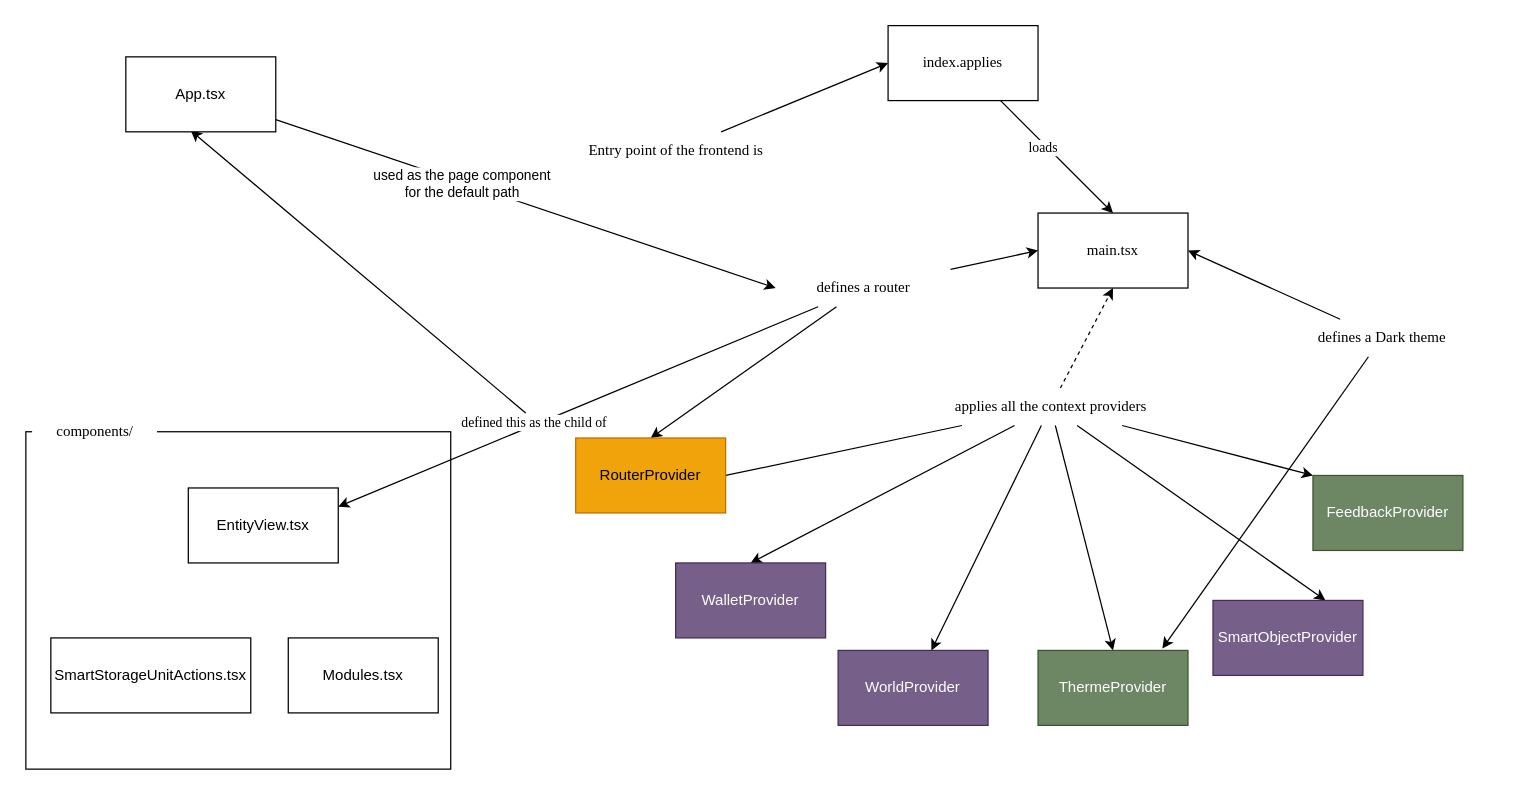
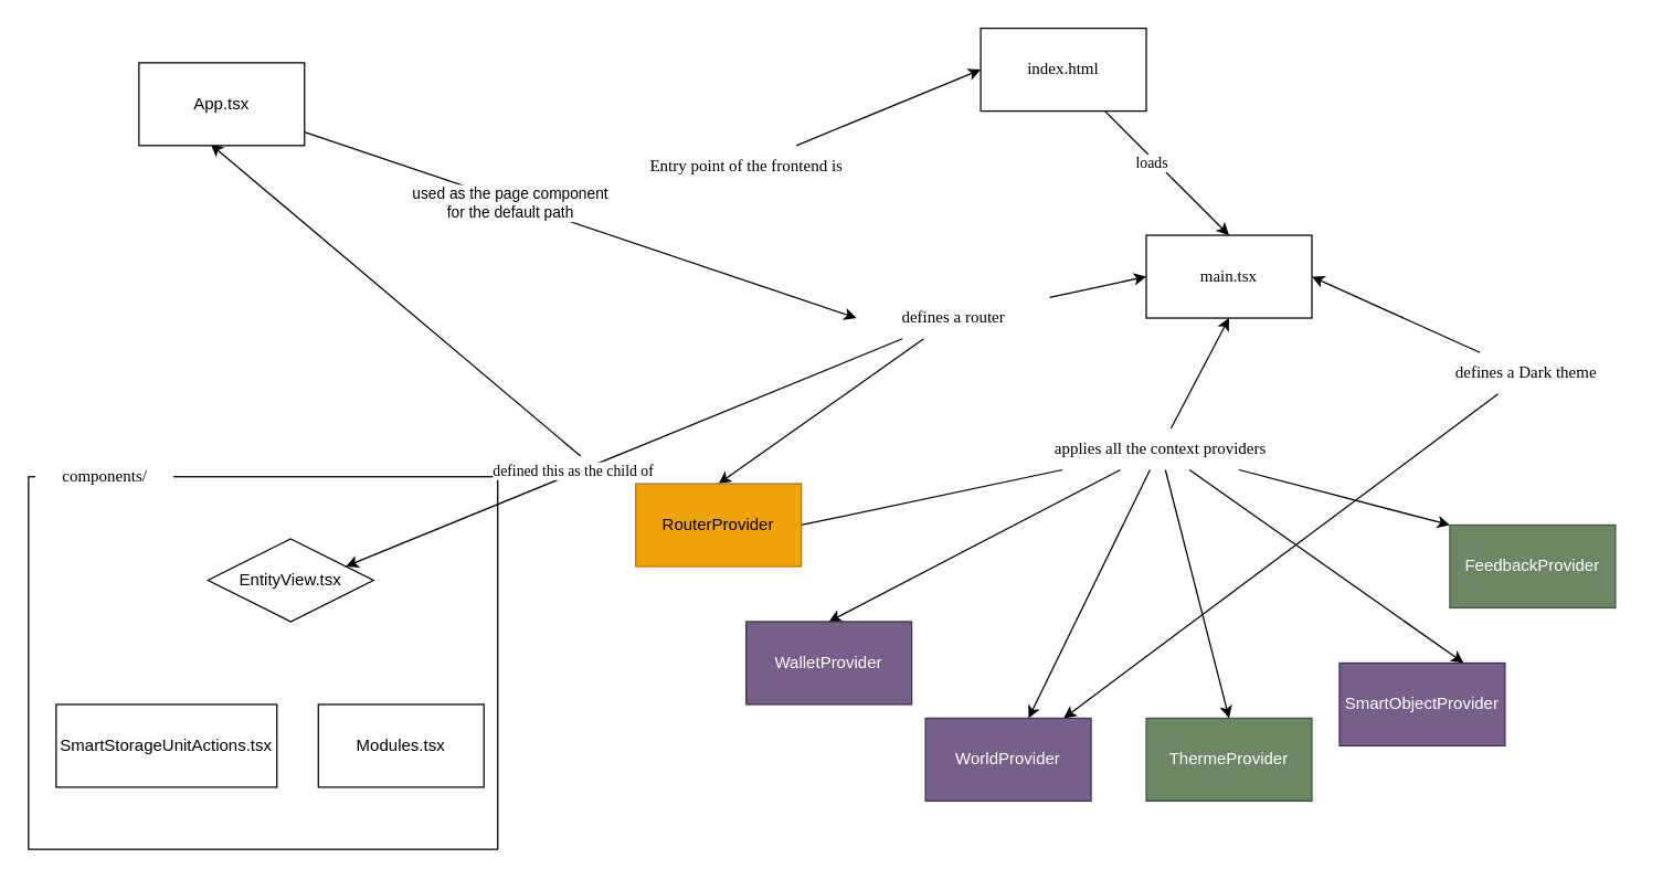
  <mxCell id="0" />
  <mxCell id="1" parent="0" />
  <mxCell id="2" value="" style="group" parent="1" vertex="1" connectable="0"><mxGeometry x="20" y="330" width="340" height="285" as="geometry" /></mxCell>
  <mxCell id="3" value="" style="whiteSpace=wrap;html=1;" parent="2" vertex="1"><mxGeometry y="15" width="340" height="270" as="geometry" /></mxCell>
  <mxCell id="4" value="components/" style="text;html=1;align=center;verticalAlign=middle;resizable=0;points=[];autosize=1;strokeColor=none;fillColor=default;fontFamily=Lucida Console;" parent="2" vertex="1"><mxGeometry x="5" width="100" height="30" as="geometry" /></mxCell>
- <mxCell id="5" value="EntityView.tsx" style="whiteSpace=wrap;html=1;" parent="2" vertex="1"><mxGeometry x="130" y="60" width="120" height="60" as="geometry" /></mxCell>
+ <mxCell id="5" value="EntityView.tsx" style="rhombus;whiteSpace=wrap;html=1;" parent="2" vertex="1"><mxGeometry x="130" y="60" width="120" height="60" as="geometry" /></mxCell>
  <mxCell id="6" value="SmartStorageUnitActions.tsx" style="whiteSpace=wrap;html=1;" parent="2" vertex="1"><mxGeometry x="20" y="180" width="160" height="60" as="geometry" /></mxCell>
  <mxCell id="7" value="Modules.tsx" style="whiteSpace=wrap;html=1;" parent="2" vertex="1"><mxGeometry x="210" y="180" width="120" height="60" as="geometry" /></mxCell>
  <mxCell id="8" style="edgeStyle=none;html=1;entryX=0;entryY=0.5;entryDx=0;entryDy=0;fontFamily=Lucida Console;" parent="1" source="9" target="12" edge="1"><mxGeometry relative="1" as="geometry" /></mxCell>
  <mxCell id="9" value="&lt;font face=&quot;Lucida Console&quot;&gt;Entry point of the frontend is&lt;/font&gt;" style="text;html=1;align=center;verticalAlign=middle;resizable=0;points=[];autosize=1;strokeColor=none;fillColor=none;" parent="1" vertex="1"><mxGeometry x="420" y="105" width="240" height="30" as="geometry" /></mxCell>
  <mxCell id="10" style="edgeStyle=none;html=1;fontFamily=Lucida Console;entryX=0.5;entryY=0;entryDx=0;entryDy=0;" parent="1" source="12" target="13" edge="1"><mxGeometry relative="1" as="geometry"><mxPoint x="870" y="130" as="targetPoint" /></mxGeometry></mxCell>
  <mxCell id="11" value="loads" style="edgeLabel;html=1;align=center;verticalAlign=middle;resizable=0;points=[];fontFamily=Lucida Console;" parent="10" vertex="1" connectable="0"><mxGeometry x="-0.222" y="-3" relative="1" as="geometry"><mxPoint as="offset" /></mxGeometry></mxCell>
- <mxCell id="12" value="index.applies" style="whiteSpace=wrap;html=1;fontFamily=Lucida Console;" parent="1" vertex="1"><mxGeometry x="710" width="120" height="60" as="geometry" y="20" /></mxCell>
+ <mxCell id="12" value="index.html" style="whiteSpace=wrap;html=1;fontFamily=Lucida Console;" parent="1" vertex="1"><mxGeometry x="710" width="120" height="60" as="geometry" y="20" /></mxCell>
  <mxCell id="13" value="main.tsx" style="whiteSpace=wrap;html=1;fontFamily=Lucida Console;" parent="1" vertex="1"><mxGeometry x="830" y="170" width="120" height="60" as="geometry" /></mxCell>
  <mxCell id="14" style="edgeStyle=none;html=1;entryX=0;entryY=0.5;entryDx=0;entryDy=0;fontFamily=Lucida Console;" parent="1" source="18" target="13" edge="1"><mxGeometry relative="1" as="geometry" /></mxCell>
  <mxCell id="15" style="edgeStyle=none;html=1;entryX=0.5;entryY=0;entryDx=0;entryDy=0;" parent="1" source="18" target="38" edge="1"><mxGeometry relative="1" as="geometry" /></mxCell>
  <mxCell id="16" style="edgeStyle=none;html=1;fontFamily=Lucida Console;entryX=1;entryY=0.25;entryDx=0;entryDy=0;" parent="1" source="18" target="5" edge="1"><mxGeometry relative="1" as="geometry"><mxPoint x="570" y="280" as="targetPoint" /></mxGeometry></mxCell>
  <mxCell id="17" value="defined this as the child of&amp;nbsp;" style="edgeLabel;html=1;align=center;verticalAlign=middle;resizable=0;points=[];fontFamily=Lucida Console;" parent="16" vertex="1" connectable="0"><mxGeometry x="0.177" y="-2" relative="1" as="geometry"><mxPoint as="offset" /></mxGeometry></mxCell>
  <mxCell id="18" value="defines a router" style="text;html=1;align=center;verticalAlign=middle;resizable=0;points=[];autosize=1;strokeColor=none;fillColor=none;fontFamily=Lucida Console;" parent="1" vertex="1"><mxGeometry x="620" y="215" width="140" height="30" as="geometry" /></mxCell>
- <mxCell id="19" value="" style="edgeStyle=none;html=1;fontFamily=Lucida Console;entryX=0.5;entryY=1;entryDx=0;entryDy=0;dashed=1;" parent="1" source="26" target="13" edge="1"><mxGeometry relative="1" as="geometry" /></mxCell>
+ <mxCell id="19" value="" style="edgeStyle=none;html=1;fontFamily=Lucida Console;entryX=0.5;entryY=1;entryDx=0;entryDy=0;" parent="1" source="26" target="13" edge="1"><mxGeometry relative="1" as="geometry" /></mxCell>
  <mxCell id="20" style="edgeStyle=none;html=1;entryX=0.5;entryY=0;entryDx=0;entryDy=0;" parent="1" source="26" target="34" edge="1"><mxGeometry relative="1" as="geometry" /></mxCell>
  <mxCell id="21" style="edgeStyle=none;html=1;" parent="1" source="26" target="35" edge="1"><mxGeometry relative="1" as="geometry" /></mxCell>
  <mxCell id="22" style="edgeStyle=none;html=1;entryX=0.5;entryY=0;entryDx=0;entryDy=0;" parent="1" source="26" target="36" edge="1"><mxGeometry relative="1" as="geometry" /></mxCell>
  <mxCell id="23" style="edgeStyle=none;html=1;entryX=0.75;entryY=0;entryDx=0;entryDy=0;" parent="1" source="26" target="37" edge="1"><mxGeometry relative="1" as="geometry" /></mxCell>
  <mxCell id="24" style="edgeStyle=none;html=1;entryX=1;entryY=0.5;entryDx=0;entryDy=0;endArrow=none;" parent="1" source="26" target="38" edge="1"><mxGeometry relative="1" as="geometry" /></mxCell>
  <mxCell id="25" style="edgeStyle=none;html=1;entryX=0;entryY=0;entryDx=0;entryDy=0;" parent="1" source="26" target="39" edge="1"><mxGeometry relative="1" as="geometry" /></mxCell>
  <mxCell id="26" value="applies all the context providers" style="text;html=1;align=center;verticalAlign=middle;resizable=0;points=[];autosize=1;strokeColor=none;fillColor=none;fontFamily=Lucida Console;" parent="1" vertex="1"><mxGeometry x="710" y="310" width="260" height="30" as="geometry" /></mxCell>
  <mxCell id="27" style="edgeStyle=none;html=1;entryX=1;entryY=0.5;entryDx=0;entryDy=0;fontFamily=Lucida Console;" parent="1" source="29" target="13" edge="1"><mxGeometry relative="1" as="geometry" /></mxCell>
- <mxCell id="28" style="edgeStyle=none;html=1;entryX=0.829;entryY=-0.025;entryDx=0;entryDy=0;entryPerimeter=0;" parent="1" source="29" target="36" edge="1"><mxGeometry relative="1" as="geometry" /></mxCell>
+ <mxCell id="28" style="edgeStyle=none;html=1;" parent="1" source="29" target="35" edge="1"><mxGeometry relative="1" as="geometry" /></mxCell>
  <mxCell id="29" value="defines a Dark theme" style="text;html=1;align=center;verticalAlign=middle;resizable=0;points=[];autosize=1;strokeColor=none;fillColor=none;fontFamily=Lucida Console;" parent="1" vertex="1"><mxGeometry x="1020" y="255" width="170" height="30" as="geometry" /></mxCell>
  <mxCell id="30" style="edgeStyle=none;html=1;entryX=0;entryY=0.5;entryDx=0;entryDy=0;entryPerimeter=0;" parent="1" source="33" target="18" edge="1"><mxGeometry relative="1" as="geometry" /></mxCell>
  <mxCell id="31" value="used as the page component&lt;br&gt;for the default path" style="edgeLabel;html=1;align=center;verticalAlign=middle;resizable=0;points=[];" parent="30" vertex="1" connectable="0"><mxGeometry x="-0.258" y="-1" relative="1" as="geometry"><mxPoint as="offset" /></mxGeometry></mxCell>
  <mxCell id="32" style="edgeStyle=none;html=1;fontFamily=Lucida Console;entryX=0.433;entryY=0.983;entryDx=0;entryDy=0;entryPerimeter=0;" parent="1" target="33" edge="1"><mxGeometry relative="1" as="geometry"><mxPoint x="300" y="290" as="targetPoint" /><mxPoint x="420" y="330" as="sourcePoint" /></mxGeometry></mxCell>
  <mxCell id="33" value="App.tsx" style="whiteSpace=wrap;html=1;" parent="1" vertex="1"><mxGeometry x="100" y="45" width="120" height="60" as="geometry" /></mxCell>
  <mxCell id="34" value="WalletProvider" style="whiteSpace=wrap;html=1;fillColor=#76608a;fontColor=#ffffff;strokeColor=#432D57;" parent="1" vertex="1"><mxGeometry x="540" y="450" width="120" height="60" as="geometry" /></mxCell>
  <mxCell id="35" value="WorldProvider" style="whiteSpace=wrap;html=1;fillColor=#76608a;fontColor=#ffffff;strokeColor=#432D57;" parent="1" vertex="1"><mxGeometry x="670" y="520" width="120" height="60" as="geometry" /></mxCell>
  <mxCell id="36" value="ThermeProvider" style="whiteSpace=wrap;html=1;fillColor=#6d8764;fontColor=#ffffff;strokeColor=#3A5431;" parent="1" vertex="1"><mxGeometry x="830" y="520" width="120" height="60" as="geometry" /></mxCell>
  <mxCell id="37" value="SmartObjectProvider" style="whiteSpace=wrap;html=1;fillColor=#76608a;fontColor=#ffffff;strokeColor=#432D57;" parent="1" vertex="1"><mxGeometry x="970" y="480" width="120" height="60" as="geometry" /></mxCell>
  <mxCell id="38" value="RouterProvider" style="whiteSpace=wrap;html=1;fillColor=#f0a30a;fontColor=#000000;strokeColor=#BD7000;" parent="1" vertex="1"><mxGeometry x="460" y="350" width="120" height="60" as="geometry" /></mxCell>
  <mxCell id="39" value="FeedbackProvider" style="whiteSpace=wrap;html=1;fillColor=#6d8764;fontColor=#ffffff;strokeColor=#3A5431;" parent="1" vertex="1"><mxGeometry x="1050" y="380" width="120" height="60" as="geometry" /></mxCell>
